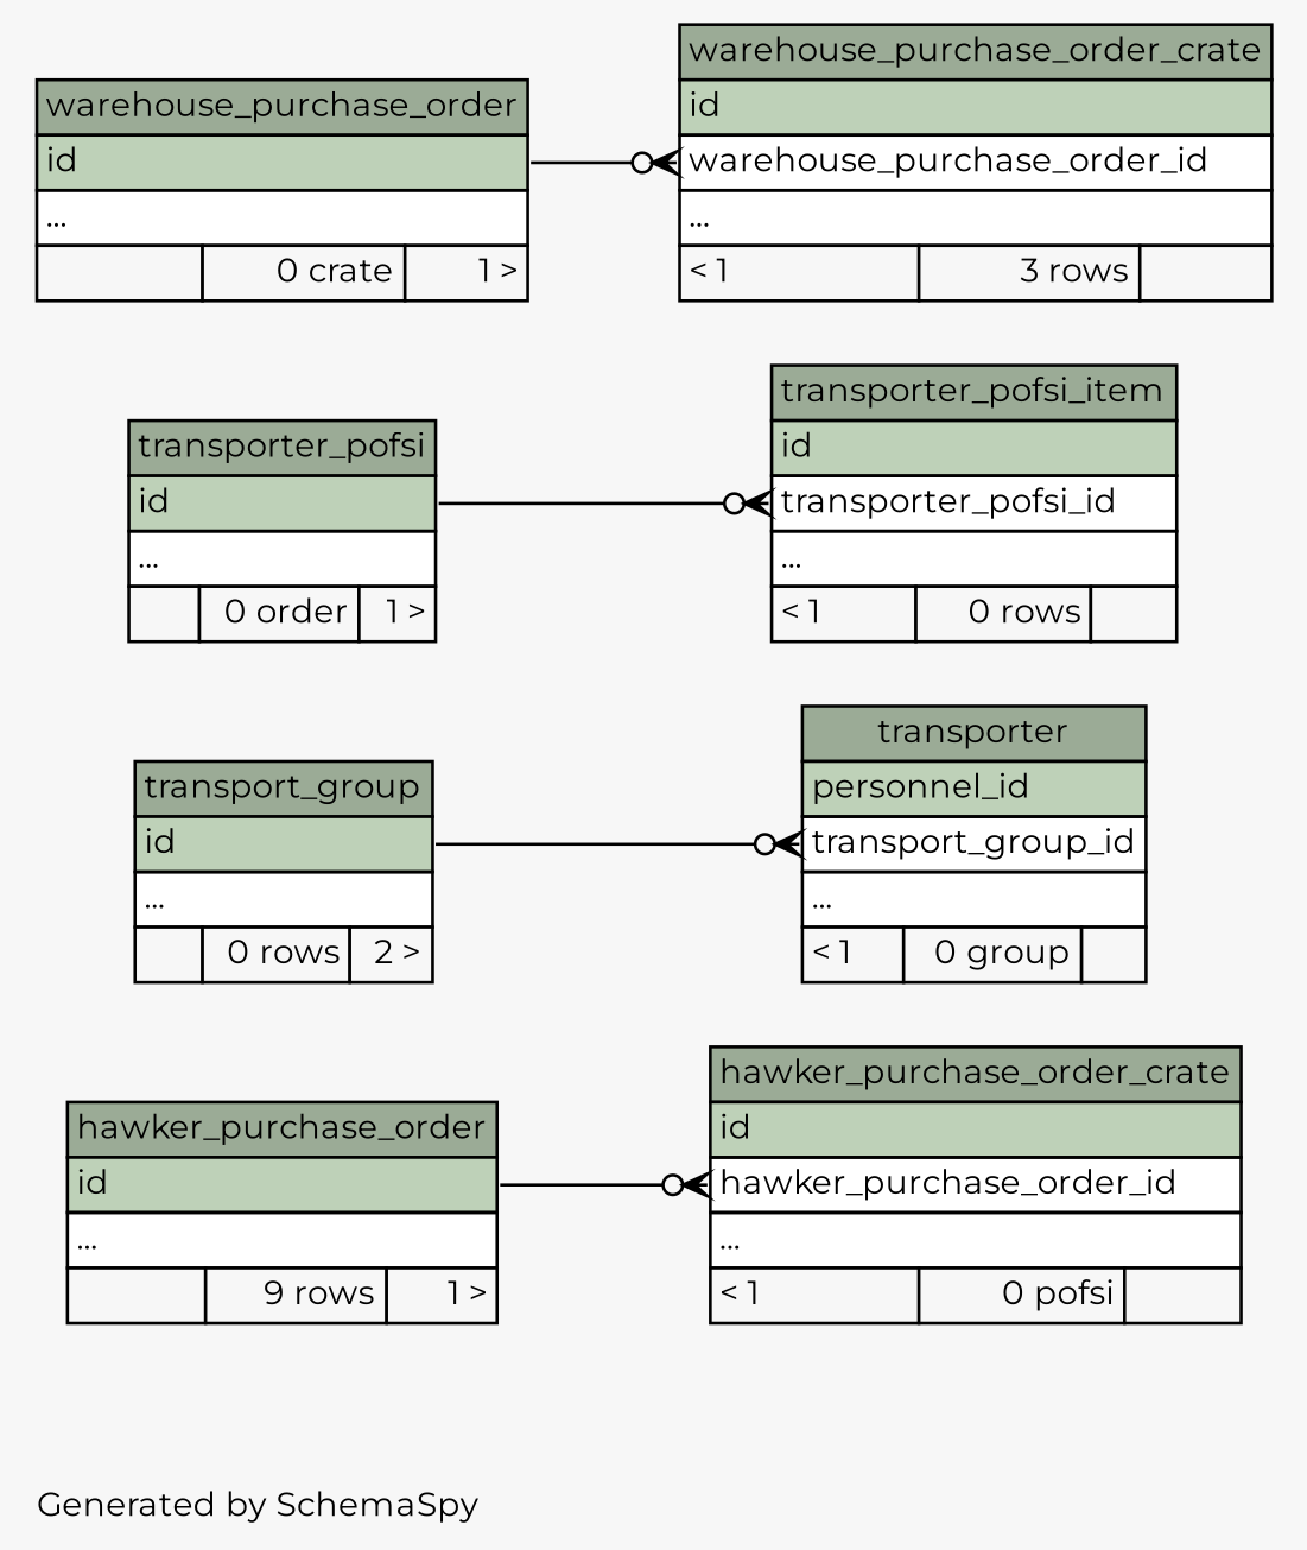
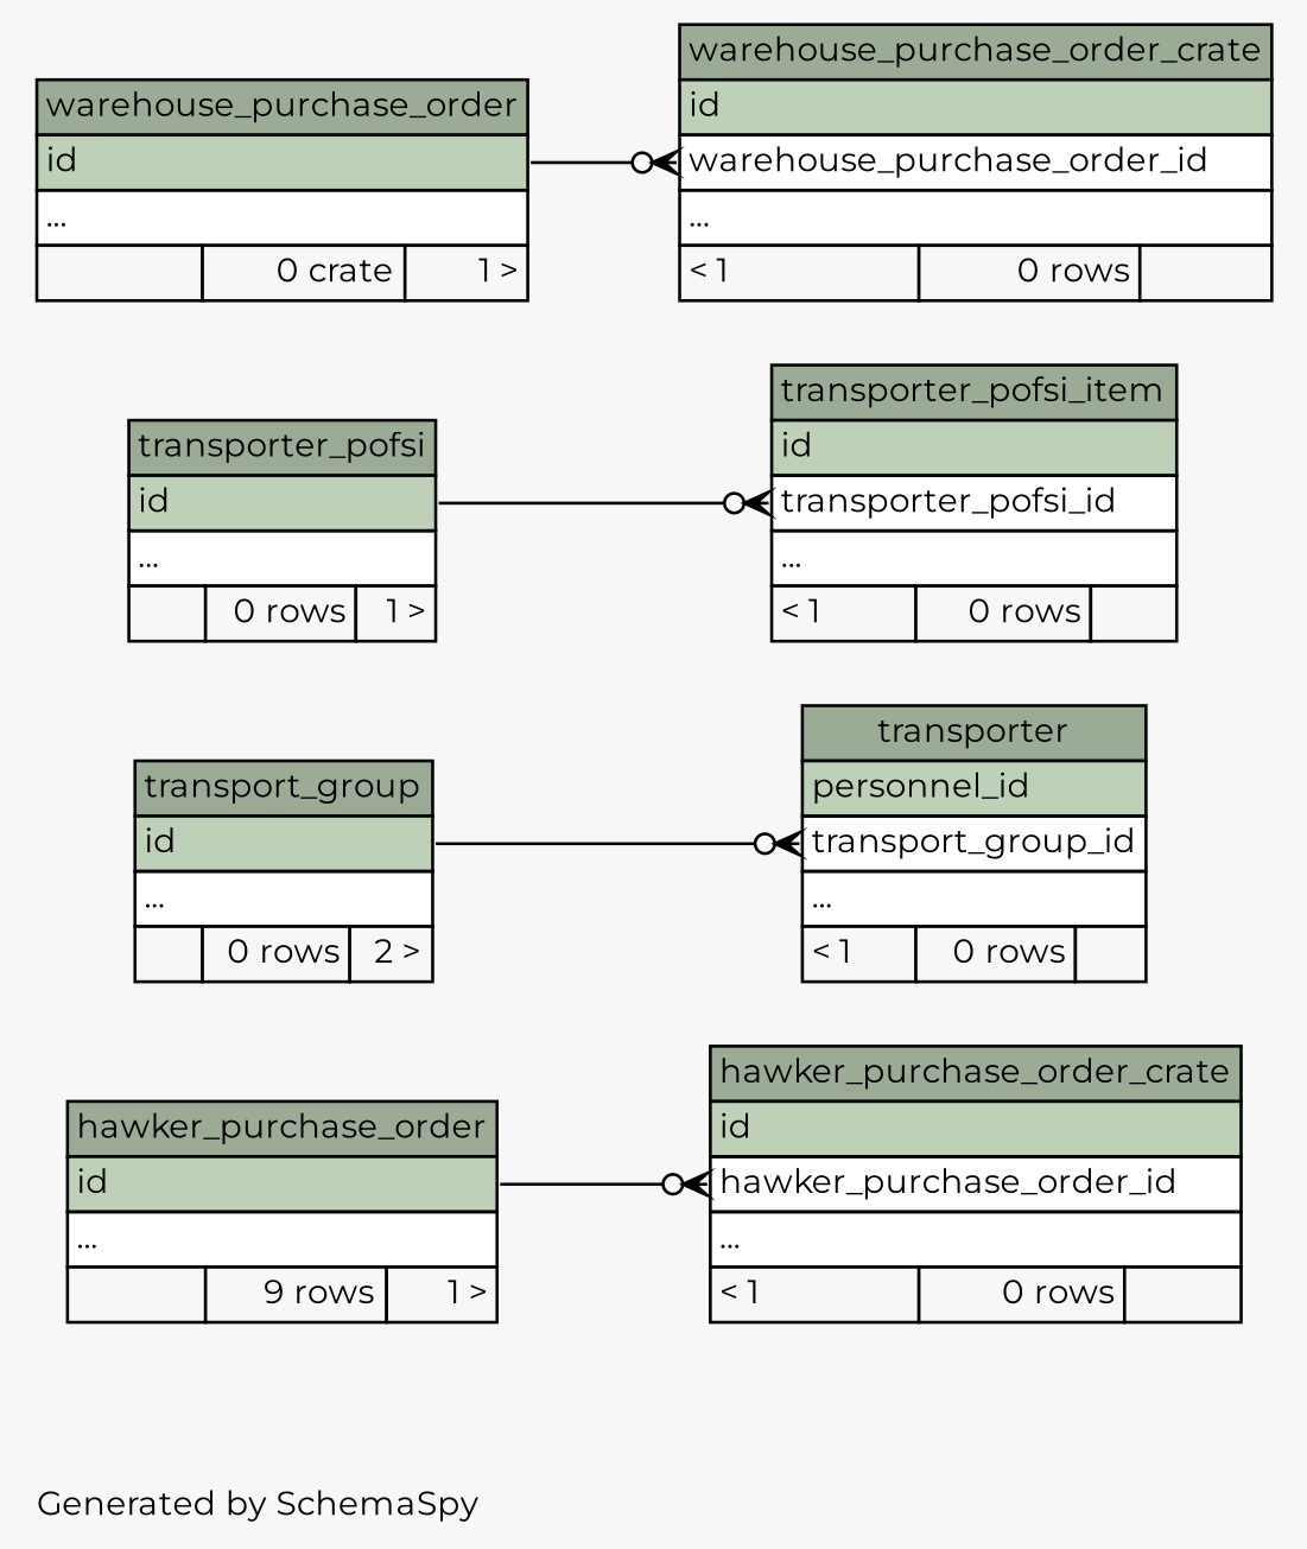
  digraph {
    bgcolor="#f7f7f7"
    fontname=Montserrat
    fontsize=11
    label="\nGenerated by SchemaSpy"
    labeljust=l
    nodesep=0.18
    rankdir=RL
    ranksep=0.46
    node [fontname=Montserrat fontsize=11 shape=plaintext]
    edge [arrowhead=none arrowsize=0.8 arrowtail=crowodot dir=back fontname=Montserrat headport="id:e"]
    n1 [label=<     <TABLE BORDER="0" CELLBORDER="1" CELLSPACING="0" BGCOLOR="#ffffff">       <TR><TD COLSPAN="3" BGCOLOR="#9bab96" ALIGN="CENTER">hawker_purchase_order</TD></TR>       <TR><TD PORT="id" COLSPAN="3" BGCOLOR="#bed1b8" ALIGN="LEFT">id</TD></TR>       <TR><TD PORT="elipses" COLSPAN="3" ALIGN="LEFT">...</TD></TR>       <TR><TD ALIGN="LEFT" BGCOLOR="#f7f7f7">  </TD><TD ALIGN="RIGHT" BGCOLOR="#f7f7f7">9 rows</TD><TD ALIGN="RIGHT" BGCOLOR="#f7f7f7">1 &gt;</TD></TR>     </TABLE>>]
-   n2 [label=<     <TABLE BORDER="0" CELLBORDER="1" CELLSPACING="0" BGCOLOR="#ffffff">       <TR><TD COLSPAN="3" BGCOLOR="#9bab96" ALIGN="CENTER">hawker_purchase_order_crate</TD></TR>       <TR><TD PORT="id" COLSPAN="3" BGCOLOR="#bed1b8" ALIGN="LEFT">id</TD></TR>       <TR><TD PORT="hawker_purchase_order_id" COLSPAN="3" ALIGN="LEFT">hawker_purchase_order_id</TD></TR>       <TR><TD PORT="elipses" COLSPAN="3" ALIGN="LEFT">...</TD></TR>       <TR><TD ALIGN="LEFT" BGCOLOR="#f7f7f7">&lt; 1</TD><TD ALIGN="RIGHT" BGCOLOR="#f7f7f7">0 pofsi</TD><TD ALIGN="RIGHT" BGCOLOR="#f7f7f7">  </TD></TR>     </TABLE>>]
+   n2 [label=<     <TABLE BORDER="0" CELLBORDER="1" CELLSPACING="0" BGCOLOR="#ffffff">       <TR><TD COLSPAN="3" BGCOLOR="#9bab96" ALIGN="CENTER">hawker_purchase_order_crate</TD></TR>       <TR><TD PORT="id" COLSPAN="3" BGCOLOR="#bed1b8" ALIGN="LEFT">id</TD></TR>       <TR><TD PORT="hawker_purchase_order_id" COLSPAN="3" ALIGN="LEFT">hawker_purchase_order_id</TD></TR>       <TR><TD PORT="elipses" COLSPAN="3" ALIGN="LEFT">...</TD></TR>       <TR><TD ALIGN="LEFT" BGCOLOR="#f7f7f7">&lt; 1</TD><TD ALIGN="RIGHT" BGCOLOR="#f7f7f7">0 rows</TD><TD ALIGN="RIGHT" BGCOLOR="#f7f7f7">  </TD></TR>     </TABLE>>]
    n3 [label=<     <TABLE BORDER="0" CELLBORDER="1" CELLSPACING="0" BGCOLOR="#ffffff">       <TR><TD COLSPAN="3" BGCOLOR="#9bab96" ALIGN="CENTER">transport_group</TD></TR>       <TR><TD PORT="id" COLSPAN="3" BGCOLOR="#bed1b8" ALIGN="LEFT">id</TD></TR>       <TR><TD PORT="elipses" COLSPAN="3" ALIGN="LEFT">...</TD></TR>       <TR><TD ALIGN="LEFT" BGCOLOR="#f7f7f7">  </TD><TD ALIGN="RIGHT" BGCOLOR="#f7f7f7">0 rows</TD><TD ALIGN="RIGHT" BGCOLOR="#f7f7f7">2 &gt;</TD></TR>     </TABLE>>]
-   n4 [label=<     <TABLE BORDER="0" CELLBORDER="1" CELLSPACING="0" BGCOLOR="#ffffff">       <TR><TD COLSPAN="3" BGCOLOR="#9bab96" ALIGN="CENTER">transporter</TD></TR>       <TR><TD PORT="personnel_id" COLSPAN="3" BGCOLOR="#bed1b8" ALIGN="LEFT">personnel_id</TD></TR>       <TR><TD PORT="transport_group_id" COLSPAN="3" ALIGN="LEFT">transport_group_id</TD></TR>       <TR><TD PORT="elipses" COLSPAN="3" ALIGN="LEFT">...</TD></TR>       <TR><TD ALIGN="LEFT" BGCOLOR="#f7f7f7">&lt; 1</TD><TD ALIGN="RIGHT" BGCOLOR="#f7f7f7">0 group</TD><TD ALIGN="RIGHT" BGCOLOR="#f7f7f7">  </TD></TR>     </TABLE>>]
-   n5 [label=<     <TABLE BORDER="0" CELLBORDER="1" CELLSPACING="0" BGCOLOR="#ffffff">       <TR><TD COLSPAN="3" BGCOLOR="#9bab96" ALIGN="CENTER">transporter_pofsi</TD></TR>       <TR><TD PORT="id" COLSPAN="3" BGCOLOR="#bed1b8" ALIGN="LEFT">id</TD></TR>       <TR><TD PORT="elipses" COLSPAN="3" ALIGN="LEFT">...</TD></TR>       <TR><TD ALIGN="LEFT" BGCOLOR="#f7f7f7">  </TD><TD ALIGN="RIGHT" BGCOLOR="#f7f7f7">0 order</TD><TD ALIGN="RIGHT" BGCOLOR="#f7f7f7">1 &gt;</TD></TR>     </TABLE>>]
+   n4 [label=<     <TABLE BORDER="0" CELLBORDER="1" CELLSPACING="0" BGCOLOR="#ffffff">       <TR><TD COLSPAN="3" BGCOLOR="#9bab96" ALIGN="CENTER">transporter</TD></TR>       <TR><TD PORT="personnel_id" COLSPAN="3" BGCOLOR="#bed1b8" ALIGN="LEFT">personnel_id</TD></TR>       <TR><TD PORT="transport_group_id" COLSPAN="3" ALIGN="LEFT">transport_group_id</TD></TR>       <TR><TD PORT="elipses" COLSPAN="3" ALIGN="LEFT">...</TD></TR>       <TR><TD ALIGN="LEFT" BGCOLOR="#f7f7f7">&lt; 1</TD><TD ALIGN="RIGHT" BGCOLOR="#f7f7f7">0 rows</TD><TD ALIGN="RIGHT" BGCOLOR="#f7f7f7">  </TD></TR>     </TABLE>>]
+   n5 [label=<     <TABLE BORDER="0" CELLBORDER="1" CELLSPACING="0" BGCOLOR="#ffffff">       <TR><TD COLSPAN="3" BGCOLOR="#9bab96" ALIGN="CENTER">transporter_pofsi</TD></TR>       <TR><TD PORT="id" COLSPAN="3" BGCOLOR="#bed1b8" ALIGN="LEFT">id</TD></TR>       <TR><TD PORT="elipses" COLSPAN="3" ALIGN="LEFT">...</TD></TR>       <TR><TD ALIGN="LEFT" BGCOLOR="#f7f7f7">  </TD><TD ALIGN="RIGHT" BGCOLOR="#f7f7f7">0 rows</TD><TD ALIGN="RIGHT" BGCOLOR="#f7f7f7">1 &gt;</TD></TR>     </TABLE>>]
    n6 [label=<     <TABLE BORDER="0" CELLBORDER="1" CELLSPACING="0" BGCOLOR="#ffffff">       <TR><TD COLSPAN="3" BGCOLOR="#9bab96" ALIGN="CENTER">transporter_pofsi_item</TD></TR>       <TR><TD PORT="id" COLSPAN="3" BGCOLOR="#bed1b8" ALIGN="LEFT">id</TD></TR>       <TR><TD PORT="transporter_pofsi_id" COLSPAN="3" ALIGN="LEFT">transporter_pofsi_id</TD></TR>       <TR><TD PORT="elipses" COLSPAN="3" ALIGN="LEFT">...</TD></TR>       <TR><TD ALIGN="LEFT" BGCOLOR="#f7f7f7">&lt; 1</TD><TD ALIGN="RIGHT" BGCOLOR="#f7f7f7">0 rows</TD><TD ALIGN="RIGHT" BGCOLOR="#f7f7f7">  </TD></TR>     </TABLE>>]
    n7 [label=<     <TABLE BORDER="0" CELLBORDER="1" CELLSPACING="0" BGCOLOR="#ffffff">       <TR><TD COLSPAN="3" BGCOLOR="#9bab96" ALIGN="CENTER">warehouse_purchase_order</TD></TR>       <TR><TD PORT="id" COLSPAN="3" BGCOLOR="#bed1b8" ALIGN="LEFT">id</TD></TR>       <TR><TD PORT="elipses" COLSPAN="3" ALIGN="LEFT">...</TD></TR>       <TR><TD ALIGN="LEFT" BGCOLOR="#f7f7f7">  </TD><TD ALIGN="RIGHT" BGCOLOR="#f7f7f7">0 crate</TD><TD ALIGN="RIGHT" BGCOLOR="#f7f7f7">1 &gt;</TD></TR>     </TABLE>>]
-   n8 [label=<     <TABLE BORDER="0" CELLBORDER="1" CELLSPACING="0" BGCOLOR="#ffffff">       <TR><TD COLSPAN="3" BGCOLOR="#9bab96" ALIGN="CENTER">warehouse_purchase_order_crate</TD></TR>       <TR><TD PORT="id" COLSPAN="3" BGCOLOR="#bed1b8" ALIGN="LEFT">id</TD></TR>       <TR><TD PORT="warehouse_purchase_order_id" COLSPAN="3" ALIGN="LEFT">warehouse_purchase_order_id</TD></TR>       <TR><TD PORT="elipses" COLSPAN="3" ALIGN="LEFT">...</TD></TR>       <TR><TD ALIGN="LEFT" BGCOLOR="#f7f7f7">&lt; 1</TD><TD ALIGN="RIGHT" BGCOLOR="#f7f7f7">3 rows</TD><TD ALIGN="RIGHT" BGCOLOR="#f7f7f7">  </TD></TR>     </TABLE>>]
+   n8 [label=<     <TABLE BORDER="0" CELLBORDER="1" CELLSPACING="0" BGCOLOR="#ffffff">       <TR><TD COLSPAN="3" BGCOLOR="#9bab96" ALIGN="CENTER">warehouse_purchase_order_crate</TD></TR>       <TR><TD PORT="id" COLSPAN="3" BGCOLOR="#bed1b8" ALIGN="LEFT">id</TD></TR>       <TR><TD PORT="warehouse_purchase_order_id" COLSPAN="3" ALIGN="LEFT">warehouse_purchase_order_id</TD></TR>       <TR><TD PORT="elipses" COLSPAN="3" ALIGN="LEFT">...</TD></TR>       <TR><TD ALIGN="LEFT" BGCOLOR="#f7f7f7">&lt; 1</TD><TD ALIGN="RIGHT" BGCOLOR="#f7f7f7">0 rows</TD><TD ALIGN="RIGHT" BGCOLOR="#f7f7f7">  </TD></TR>     </TABLE>>]
    n2 -> n1 [tailport="hawker_purchase_order_id:w"]
    n4 -> n3 [tailport="transport_group_id:w"]
    n6 -> n5 [tailport="transporter_pofsi_id:w"]
    n8 -> n7 [tailport="warehouse_purchase_order_id:w"]
  }
